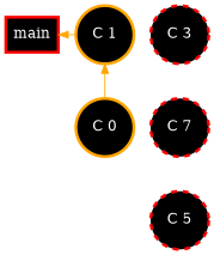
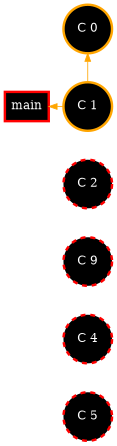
  digraph {
    rankdir=TB
    node [color=red fillcolor=black fontcolor=white fontsize=15.0 penwidth=3 shape=circle style="dashed,filled"]
    edge [color=orange dir=back style=invis]
    n1 [label=main shape=rect style="bold,filled" width=0.3]
    n2 [color=orange label="C 1" style=filled width=0.3]
+   n3 [label="C 2" width=0.3]
    n4 [color=orange label="C 0" style=filled width=0.3]
-   n5 [label="C 3" width=0.3]
-   n6 [label="C 7" width=0.3]
+   n5 [label="C 9" width=0.3]
+   n6 [label="C 4" width=0.3]
    n7 [label="C 5" width=0.3]
    subgraph sub_1 {
      rank=same
      n1
      n2
    }
    n1 -> n2 [style=""]
-   n2 -> n4 [style=""]
+   n2 -> n3
+   n3 -> n5
+   n4 -> n2 [style=""]
    n5 -> n6
    n6 -> n7
  }
